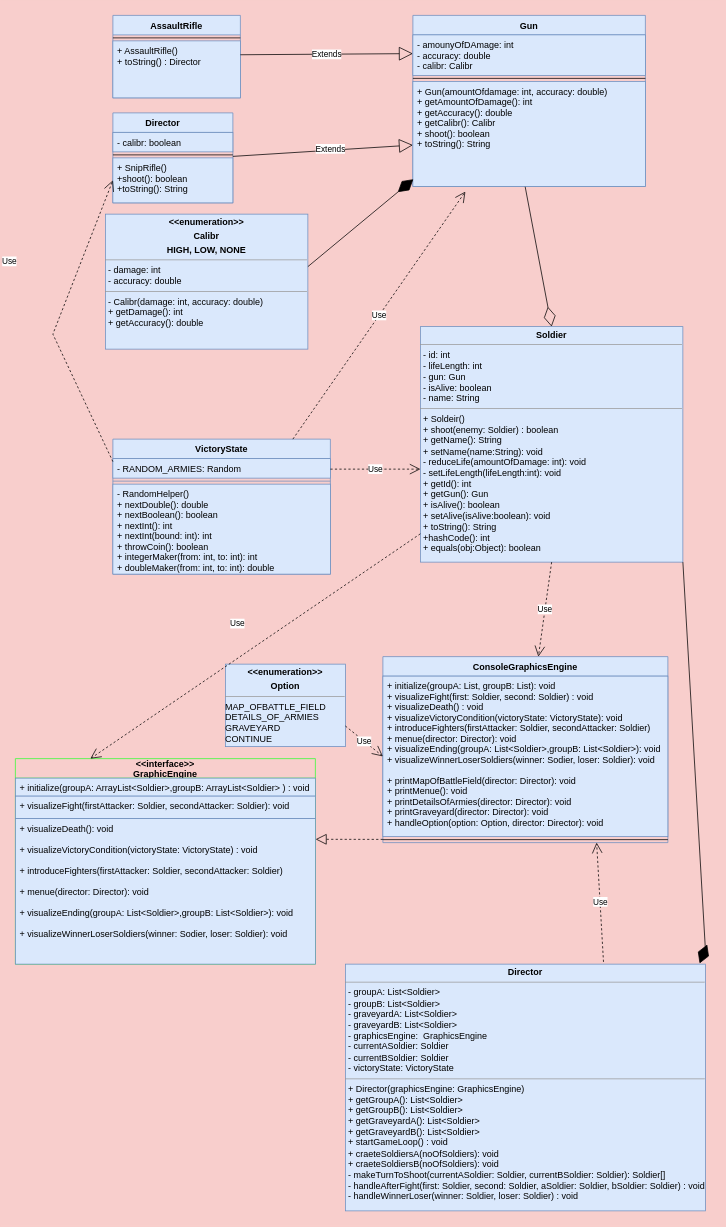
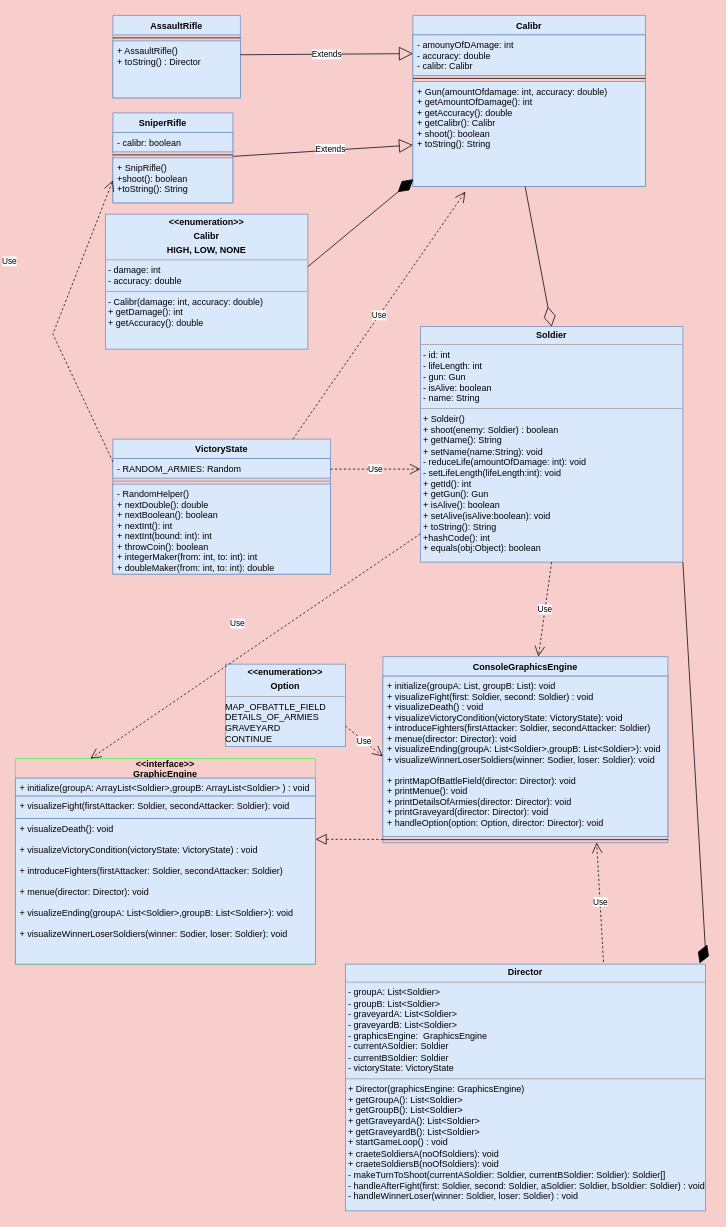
  <mxCell id="0" />
  <mxCell id="1" parent="0" />
  <mxCell id="2" value="AssaultRifle" style="swimlane;fontStyle=1;align=center;verticalAlign=top;childLayout=stackLayout;horizontal=1;startSize=26;horizontalStack=0;resizeParent=1;resizeParentMax=0;resizeLast=0;collapsible=1;marginBottom=0;fillColor=#dae8fc;strokeColor=#6c8ebf;" vertex="1" parent="1"><mxGeometry x="150" y="20" width="170" height="110" as="geometry" /></mxCell>
  <mxCell id="3" value="" style="line;strokeWidth=1;fillColor=none;align=left;verticalAlign=middle;spacingTop=-1;spacingLeft=3;spacingRight=3;rotatable=0;labelPosition=right;points=[];portConstraint=eastwest;" vertex="1" parent="2"><mxGeometry y="26" width="170" height="8" as="geometry" /></mxCell>
  <mxCell id="4" value="+ AssaultRifle()&#10;+ toString() : Director" style="text;strokeColor=#6c8ebf;fillColor=#dae8fc;align=left;verticalAlign=top;spacingLeft=4;spacingRight=4;overflow=hidden;rotatable=0;points=[[0,0.5],[1,0.5]];portConstraint=eastwest;" vertex="1" parent="2"><mxGeometry y="34" width="170" height="76" as="geometry" /></mxCell>
- <mxCell id="5" value="Director        " style="swimlane;fontStyle=1;align=center;verticalAlign=top;childLayout=stackLayout;horizontal=1;startSize=26;horizontalStack=0;resizeParent=1;resizeParentMax=0;resizeLast=0;collapsible=1;marginBottom=0;fillColor=#dae8fc;strokeColor=#6c8ebf;" vertex="1" parent="1"><mxGeometry x="150" y="150" width="160" height="120" as="geometry" /></mxCell>
+ <mxCell id="5" value="SniperRifle        " style="swimlane;fontStyle=1;align=center;verticalAlign=top;childLayout=stackLayout;horizontal=1;startSize=26;horizontalStack=0;resizeParent=1;resizeParentMax=0;resizeLast=0;collapsible=1;marginBottom=0;fillColor=#dae8fc;strokeColor=#6c8ebf;" vertex="1" parent="1"><mxGeometry x="150" y="150" width="160" height="120" as="geometry" /></mxCell>
  <mxCell id="6" value="- calibr: boolean" style="text;strokeColor=#6c8ebf;fillColor=#dae8fc;align=left;verticalAlign=top;spacingLeft=4;spacingRight=4;overflow=hidden;rotatable=0;points=[[0,0.5],[1,0.5]];portConstraint=eastwest;" vertex="1" parent="5"><mxGeometry y="26" width="160" height="26" as="geometry" /></mxCell>
  <mxCell id="7" value="" style="line;strokeWidth=1;fillColor=none;align=left;verticalAlign=middle;spacingTop=-1;spacingLeft=3;spacingRight=3;rotatable=0;labelPosition=right;points=[];portConstraint=eastwest;" vertex="1" parent="5"><mxGeometry y="52" width="160" height="8" as="geometry" /></mxCell>
  <mxCell id="8" value="+ SnipRifle()&#10;+shoot(): boolean&#10;+toString(): String" style="text;strokeColor=#6c8ebf;fillColor=#dae8fc;align=left;verticalAlign=top;spacingLeft=4;spacingRight=4;overflow=hidden;rotatable=0;points=[[0,0.5],[1,0.5]];portConstraint=eastwest;" vertex="1" parent="5"><mxGeometry y="60" width="160" height="60" as="geometry" /></mxCell>
- <mxCell id="9" value="Gun" style="swimlane;fontStyle=1;align=center;verticalAlign=top;childLayout=stackLayout;horizontal=1;startSize=26;horizontalStack=0;resizeParent=1;resizeParentMax=0;resizeLast=0;collapsible=1;marginBottom=0;fillColor=#dae8fc;strokeColor=#6c8ebf;" vertex="1" parent="1"><mxGeometry x="550" y="20" width="310" height="228" as="geometry"><mxRectangle x="360" y="-280" width="100" height="26" as="alternateBounds" /></mxGeometry></mxCell>
+ <mxCell id="9" value="Calibr" style="swimlane;fontStyle=1;align=center;verticalAlign=top;childLayout=stackLayout;horizontal=1;startSize=26;horizontalStack=0;resizeParent=1;resizeParentMax=0;resizeLast=0;collapsible=1;marginBottom=0;fillColor=#dae8fc;strokeColor=#6c8ebf;" vertex="1" parent="1"><mxGeometry x="550" y="20" width="310" height="228" as="geometry"><mxRectangle x="360" y="-280" width="100" height="26" as="alternateBounds" /></mxGeometry></mxCell>
  <mxCell id="10" value="- amounyOfDAmage: int&#10;- accuracy: double&#10;- calibr: Calibr" style="text;strokeColor=#6c8ebf;fillColor=#dae8fc;align=left;verticalAlign=top;spacingLeft=4;spacingRight=4;overflow=hidden;rotatable=0;points=[[0,0.5],[1,0.5]];portConstraint=eastwest;" vertex="1" parent="9"><mxGeometry y="26" width="310" height="54" as="geometry" /></mxCell>
  <mxCell id="11" value="" style="line;strokeWidth=1;fillColor=none;align=left;verticalAlign=middle;spacingTop=-1;spacingLeft=3;spacingRight=3;rotatable=0;labelPosition=right;points=[];portConstraint=eastwest;" vertex="1" parent="9"><mxGeometry y="80" width="310" height="8" as="geometry" /></mxCell>
  <mxCell id="12" value="+ Gun(amountOfdamage: int, accuracy: double)&#10;+ getAmountOfDamage(): int&#10;+ getAccuracy(): double&#10;+ getCalibr(): Calibr&#10;+ shoot(): boolean&#10;+ toString(): String" style="text;strokeColor=#6c8ebf;fillColor=#dae8fc;align=left;verticalAlign=top;spacingLeft=4;spacingRight=4;overflow=hidden;rotatable=0;points=[[0,0.5],[1,0.5]];portConstraint=eastwest;" vertex="1" parent="9"><mxGeometry y="88" width="310" height="140" as="geometry" /></mxCell>
  <mxCell id="13" value="Extends" style="endArrow=block;endSize=16;endFill=0;html=1;rounded=0;entryX=0;entryY=0.621;entryDx=0;entryDy=0;entryPerimeter=0;" edge="1" parent="1"><mxGeometry x="0.084" y="2" width="160" relative="1" as="geometry"><mxPoint x="310" y="208" as="sourcePoint" /><mxPoint x="550" y="192.94" as="targetPoint" /><mxPoint as="offset" /></mxGeometry></mxCell>
  <mxCell id="14" value="Extends" style="endArrow=block;endSize=16;endFill=0;html=1;rounded=0;entryX=0;entryY=0.5;entryDx=0;entryDy=0;" edge="1" parent="1"><mxGeometry width="160" relative="1" as="geometry"><mxPoint x="320" y="72.5" as="sourcePoint" /><mxPoint x="550" y="71" as="targetPoint" /></mxGeometry></mxCell>
  <mxCell id="15" value="&lt;p style=&quot;margin: 0px ; margin-top: 4px ; text-align: center&quot;&gt;&lt;b&gt;Soldier&lt;/b&gt;&lt;/p&gt;&lt;hr size=&quot;1&quot;&gt;&lt;p style=&quot;margin: 0px ; margin-left: 4px&quot;&gt;- id: int&lt;/p&gt;&lt;p style=&quot;margin: 0px ; margin-left: 4px&quot;&gt;- lifeLength: int&lt;/p&gt;&lt;p style=&quot;margin: 0px ; margin-left: 4px&quot;&gt;- gun: Gun&lt;/p&gt;&lt;p style=&quot;margin: 0px ; margin-left: 4px&quot;&gt;- isAlive: boolean&lt;/p&gt;&lt;p style=&quot;margin: 0px ; margin-left: 4px&quot;&gt;- name: String&lt;/p&gt;&lt;hr size=&quot;1&quot;&gt;&lt;p style=&quot;margin: 0px ; margin-left: 4px&quot;&gt;+ Soldeir()&lt;/p&gt;&lt;p style=&quot;margin: 0px ; margin-left: 4px&quot;&gt;+ shoot(enemy: Soldier) : boolean&lt;/p&gt;&lt;p style=&quot;margin: 0px ; margin-left: 4px&quot;&gt;+ getName(): String&lt;/p&gt;&lt;p style=&quot;margin: 0px ; margin-left: 4px&quot;&gt;+ setName(name:String): void&lt;/p&gt;&lt;p style=&quot;margin: 0px ; margin-left: 4px&quot;&gt;- reduceLife(amountOfDamage: int): void&lt;/p&gt;&lt;p style=&quot;margin: 0px ; margin-left: 4px&quot;&gt;- setLifeLength(lifeLength:int): void&lt;/p&gt;&lt;p style=&quot;margin: 0px ; margin-left: 4px&quot;&gt;+ getId(): int&lt;/p&gt;&lt;p style=&quot;margin: 0px ; margin-left: 4px&quot;&gt;+ getGun(): Gun&lt;/p&gt;&lt;p style=&quot;margin: 0px ; margin-left: 4px&quot;&gt;+ isAlive(): boolean&lt;/p&gt;&lt;p style=&quot;margin: 0px ; margin-left: 4px&quot;&gt;+ setAlive(isAlive:boolean): void&lt;/p&gt;&lt;p style=&quot;margin: 0px ; margin-left: 4px&quot;&gt;+ toString(): String&lt;/p&gt;&lt;p style=&quot;margin: 0px ; margin-left: 4px&quot;&gt;+hashCode(): int&lt;/p&gt;&lt;p style=&quot;margin: 0px ; margin-left: 4px&quot;&gt;+ equals(obj:Object): boolean&lt;/p&gt;" style="verticalAlign=top;align=left;overflow=fill;fontSize=12;fontFamily=Helvetica;html=1;fillColor=#dae8fc;strokeColor=#6c8ebf;" vertex="1" parent="1"><mxGeometry x="560" y="435" width="350" height="314" as="geometry" /></mxCell>
  <mxCell id="16" value="VictoryState" style="swimlane;fontStyle=1;align=center;verticalAlign=top;childLayout=stackLayout;horizontal=1;startSize=26;horizontalStack=0;resizeParent=1;resizeParentMax=0;resizeLast=0;collapsible=1;marginBottom=0;fillColor=#dae8fc;strokeColor=#6c8ebf;" vertex="1" parent="1"><mxGeometry x="150" y="585" width="290" height="180" as="geometry" /></mxCell>
  <mxCell id="17" value="- RANDOM_ARMIES: Random" style="text;strokeColor=#6c8ebf;fillColor=#dae8fc;align=left;verticalAlign=top;spacingLeft=4;spacingRight=4;overflow=hidden;rotatable=0;points=[[0,0.5],[1,0.5]];portConstraint=eastwest;" vertex="1" parent="16"><mxGeometry y="26" width="290" height="26" as="geometry" /></mxCell>
  <mxCell id="18" value="" style="line;strokeWidth=1;fillColor=#dae8fc;align=left;verticalAlign=middle;spacingTop=-1;spacingLeft=3;spacingRight=3;rotatable=0;labelPosition=right;points=[];portConstraint=eastwest;strokeColor=#6c8ebf;" vertex="1" parent="16"><mxGeometry y="52" width="290" height="8" as="geometry" /></mxCell>
  <mxCell id="19" value="- RandomHelper()&#10;+ nextDouble(): double&#10;+ nextBoolean(): boolean&#10;+ nextInt(): int&#10;+ nextInt(bound: int): int&#10;+ throwCoin(): boolean&#10;+ integerMaker(from: int, to: int): int&#10;+ doubleMaker(from: int, to: int): double&#10;" style="text;strokeColor=#6c8ebf;fillColor=#dae8fc;align=left;verticalAlign=top;spacingLeft=4;spacingRight=4;overflow=hidden;rotatable=0;points=[[0,0.5],[1,0.5]];portConstraint=eastwest;" vertex="1" parent="16"><mxGeometry y="60" width="290" height="120" as="geometry" /></mxCell>
  <mxCell id="20" value="&lt;p style=&quot;margin: 0px ; margin-top: 4px ; text-align: center&quot;&gt;&lt;b&gt;&amp;lt;&amp;lt;enumeration&amp;gt;&amp;gt;&lt;/b&gt;&lt;/p&gt;&lt;p style=&quot;margin: 0px ; margin-top: 4px ; text-align: center&quot;&gt;&lt;b&gt;Calibr&lt;/b&gt;&lt;/p&gt;&lt;p style=&quot;margin: 0px ; margin-top: 4px ; text-align: center&quot;&gt;&lt;b&gt;HIGH, LOW, NONE&lt;/b&gt;&lt;br&gt;&lt;/p&gt;&lt;hr size=&quot;1&quot;&gt;&lt;p style=&quot;margin: 0px ; margin-left: 4px&quot;&gt;- damage: int&lt;/p&gt;&lt;p style=&quot;margin: 0px ; margin-left: 4px&quot;&gt;- accuracy: double&lt;br&gt;&lt;/p&gt;&lt;hr size=&quot;1&quot;&gt;&lt;p style=&quot;margin: 0px ; margin-left: 4px&quot;&gt;- Calibr(damage: int, accuracy: double)&lt;/p&gt;&lt;p style=&quot;margin: 0px ; margin-left: 4px&quot;&gt;+ getDamage(): int&lt;/p&gt;&lt;p style=&quot;margin: 0px ; margin-left: 4px&quot;&gt;+ getAccuracy(): double&lt;/p&gt;" style="verticalAlign=top;align=left;overflow=fill;fontSize=12;fontFamily=Helvetica;html=1;fillColor=#dae8fc;strokeColor=#6c8ebf;" vertex="1" parent="1"><mxGeometry x="140" y="285" width="270" height="180" as="geometry" /></mxCell>
  <mxCell id="21" value="&lt;p style=&quot;margin: 0px ; margin-top: 4px ; text-align: center&quot;&gt;&lt;b&gt;&amp;lt;&amp;lt;enumeration&amp;gt;&amp;gt;&lt;/b&gt;&lt;/p&gt;&lt;p style=&quot;margin: 0px ; margin-top: 4px ; text-align: center&quot;&gt;&lt;b&gt;Option&lt;/b&gt;&lt;/p&gt;&lt;hr size=&quot;1&quot;&gt;&lt;p style=&quot;margin: 0px ; margin-left: 4px&quot;&gt;&lt;/p&gt;MAP_OFBATTLE_FIELD&lt;br&gt;DETAILS_OF_ARMIES&lt;br&gt;GRAVEYARD&lt;br&gt;CONTINUE" style="verticalAlign=top;align=left;overflow=fill;fontSize=12;fontFamily=Helvetica;html=1;fillColor=#dae8fc;strokeColor=#6c8ebf;" vertex="1" parent="1"><mxGeometry x="300" y="885" width="160" height="110" as="geometry" /></mxCell>
  <mxCell id="22" value="&lt;&lt;interface&gt;&gt;&#10;GraphicEngine" style="swimlane;fontStyle=1;childLayout=stackLayout;horizontal=1;startSize=26;fillColor=none;horizontalStack=0;resizeParent=1;resizeParentMax=0;resizeLast=0;collapsible=1;marginBottom=0;strokeColor=#33FF33;" vertex="1" parent="1"><mxGeometry x="20" y="1011" width="400" height="274" as="geometry" /></mxCell>
  <mxCell id="23" value="+ initialize(groupA: ArrayList&lt;Soldier&gt;,groupB: ArrayList&lt;Soldier&gt; ) : void" style="text;strokeColor=#6c8ebf;fillColor=#dae8fc;align=left;verticalAlign=top;spacingLeft=4;spacingRight=4;overflow=hidden;rotatable=0;points=[[0,0.5],[1,0.5]];portConstraint=eastwest;" vertex="1" parent="22"><mxGeometry y="26" width="400" height="24" as="geometry" /></mxCell>
  <mxCell id="24" value="+ visualizeFight(firstAttacker: Soldier, secondAttacker: Soldier): void" style="text;strokeColor=#6c8ebf;fillColor=#dae8fc;align=left;verticalAlign=top;spacingLeft=4;spacingRight=4;overflow=hidden;rotatable=0;points=[[0,0.5],[1,0.5]];portConstraint=eastwest;" vertex="1" parent="22"><mxGeometry y="50" width="400" height="30" as="geometry" /></mxCell>
  <mxCell id="25" value="+ visualizeDeath(): void&#10;&#10;+ visualizeVictoryCondition(victoryState: VictoryState) : void&#10;&#10;+ introduceFighters(firstAttacker: Soldier, secondAttacker: Soldier)&#10;&#10;+ menue(director: Director): void&#10;&#10;+ visualizeEnding(groupA: List&lt;Soldier&gt;,groupB: List&lt;Soldier&gt;): void&#10;&#10;+ visualizeWinnerLoserSoldiers(winner: Sodier, loser: Soldier): void" style="text;strokeColor=#6c8ebf;fillColor=#dae8fc;align=left;verticalAlign=top;spacingLeft=4;spacingRight=4;overflow=hidden;rotatable=0;points=[[0,0.5],[1,0.5]];portConstraint=eastwest;" vertex="1" parent="22"><mxGeometry y="80" width="400" height="194" as="geometry" /></mxCell>
  <mxCell id="26" value="&lt;p style=&quot;margin: 0px ; margin-top: 4px ; text-align: center&quot;&gt;&lt;b&gt;Director&lt;/b&gt;&lt;/p&gt;&lt;hr size=&quot;1&quot;&gt;&lt;p style=&quot;margin: 0px ; margin-left: 4px&quot;&gt;- groupA: List&amp;lt;Soldier&amp;gt;&lt;/p&gt;&lt;p style=&quot;margin: 0px ; margin-left: 4px&quot;&gt;- groupB: List&amp;lt;Soldier&amp;gt;&lt;/p&gt;&lt;p style=&quot;margin: 0px ; margin-left: 4px&quot;&gt;- graveyardA: List&amp;lt;Soldier&amp;gt;&lt;/p&gt;&lt;p style=&quot;margin: 0px ; margin-left: 4px&quot;&gt;- graveyardB: List&amp;lt;Soldier&amp;gt;&lt;/p&gt;&lt;p style=&quot;margin: 0px ; margin-left: 4px&quot;&gt;- graphicsEngine:&amp;nbsp; GraphicsEngine&lt;/p&gt;&lt;p style=&quot;margin: 0px ; margin-left: 4px&quot;&gt;- currentASoldier: Soldier&lt;/p&gt;&lt;p style=&quot;margin: 0px ; margin-left: 4px&quot;&gt;- currentBSoldier: Soldier&lt;br&gt;&lt;/p&gt;&lt;p style=&quot;margin: 0px ; margin-left: 4px&quot;&gt;- victoryState: VictoryState&lt;/p&gt;&lt;hr size=&quot;1&quot;&gt;&lt;p style=&quot;margin: 0px ; margin-left: 4px&quot;&gt;+ Director(graphicsEngine: GraphicsEngine)&lt;/p&gt;&lt;p style=&quot;margin: 0px ; margin-left: 4px&quot;&gt;+ getGroupA(): List&amp;lt;Soldier&amp;gt;&lt;/p&gt;&lt;p style=&quot;margin: 0px ; margin-left: 4px&quot;&gt;+ getGroupB(): List&amp;lt;Soldier&amp;gt;&lt;br&gt;&lt;/p&gt;&lt;p style=&quot;margin: 0px ; margin-left: 4px&quot;&gt;+ getGraveyardA(): List&amp;lt;Soldier&amp;gt;&lt;/p&gt;&lt;p style=&quot;margin: 0px ; margin-left: 4px&quot;&gt;+ getGraveyardB(): List&amp;lt;Soldier&amp;gt;&lt;br&gt;&lt;/p&gt;&lt;p style=&quot;margin: 0px ; margin-left: 4px&quot;&gt;+ startGameLoop() : void&lt;/p&gt;&lt;p style=&quot;margin: 0px ; margin-left: 4px&quot;&gt;+ craeteSoldiersA(noOfSoldiers): void&lt;/p&gt;&lt;p style=&quot;margin: 0px ; margin-left: 4px&quot;&gt;+ craeteSoldiersB(noOfSoldiers): void&lt;br&gt;&lt;/p&gt;&lt;p style=&quot;margin: 0px ; margin-left: 4px&quot;&gt;- makeTurnToShoot(currentASoldier: Soldier, currentBSoldier: Soldier): Soldier[]&lt;/p&gt;&lt;p style=&quot;margin: 0px ; margin-left: 4px&quot;&gt;- handleAfterFight(first: Soldier, second: Soldier, aSoldier: Soldier, bSoldier: Soldier) : void&amp;nbsp;&lt;/p&gt;&lt;p style=&quot;margin: 0px ; margin-left: 4px&quot;&gt;- handleWinnerLoser(winner: Soldier, loser: Soldier) : void&lt;/p&gt;&lt;p style=&quot;margin: 0px ; margin-left: 4px&quot;&gt;&lt;br&gt;&lt;/p&gt;" style="verticalAlign=top;align=left;overflow=fill;fontSize=12;fontFamily=Helvetica;html=1;strokeColor=#6c8ebf;fillColor=#dae8fc;" vertex="1" parent="1"><mxGeometry x="460" y="1285" width="480" height="329" as="geometry" /></mxCell>
  <mxCell id="27" value="ConsoleGraphicsEngine" style="swimlane;fontStyle=1;align=center;verticalAlign=top;childLayout=stackLayout;horizontal=1;startSize=26;horizontalStack=0;resizeParent=1;resizeParentMax=0;resizeLast=0;collapsible=1;marginBottom=0;strokeColor=#6c8ebf;fillColor=#dae8fc;" vertex="1" parent="1"><mxGeometry x="510" y="875" width="380" height="248" as="geometry" /></mxCell>
  <mxCell id="28" value="+ initialize(groupA: List, groupB: List): void&#10;+ visualizeFight(first: Soldier, second: Soldier) : void&#10;+ visualizeDeath() : void&#10;+ visualizeVictoryCondition(victoryState: VictoryState): void&#10;+ introduceFighters(firstAttacker: Soldier, secondAttacker: Soldier)&#10;+ menue(director: Director): void&#10;+ visualizeEnding(groupA: List&lt;Soldier&gt;,groupB: List&lt;Soldier&gt;): void&#10;+ visualizeWinnerLoserSoldiers(winner: Sodier, loser: Soldier): void&#10;&#10;+ printMapOfBattleField(director: Director): void&#10;+ printMenue(): void&#10;+ printDetailsOfArmies(director: Director): void&#10;+ printGraveyard(director: Director): void&#10;+ handleOption(option: Option, director: Director): void" style="text;strokeColor=#6c8ebf;fillColor=#dae8fc;align=left;verticalAlign=top;spacingLeft=4;spacingRight=4;overflow=hidden;rotatable=0;points=[[0,0.5],[1,0.5]];portConstraint=eastwest;" vertex="1" parent="27"><mxGeometry y="26" width="380" height="214" as="geometry" /></mxCell>
  <mxCell id="29" value="" style="line;strokeWidth=1;fillColor=none;align=left;verticalAlign=middle;spacingTop=-1;spacingLeft=3;spacingRight=3;rotatable=0;labelPosition=right;points=[];portConstraint=eastwest;" vertex="1" parent="27"><mxGeometry y="240" width="380" height="8" as="geometry" /></mxCell>
  <mxCell id="30" value="" style="endArrow=diamondThin;endFill=1;endSize=24;html=1;rounded=0;entryX=0.002;entryY=0.932;entryDx=0;entryDy=0;entryPerimeter=0;" edge="1" parent="1" target="12"><mxGeometry width="160" relative="1" as="geometry"><mxPoint x="410" y="355" as="sourcePoint" /><mxPoint x="570" y="355" as="targetPoint" /></mxGeometry></mxCell>
  <mxCell id="31" value="" style="endArrow=diamondThin;endFill=0;endSize=24;html=1;rounded=0;entryX=0.5;entryY=0;entryDx=0;entryDy=0;exitX=0.483;exitY=1.004;exitDx=0;exitDy=0;exitPerimeter=0;" edge="1" parent="1" source="12" target="15"><mxGeometry width="160" relative="1" as="geometry"><mxPoint x="700" y="255" as="sourcePoint" /><mxPoint x="730" y="285" as="targetPoint" /></mxGeometry></mxCell>
  <mxCell id="32" value="" style="endArrow=block;dashed=1;endFill=0;endSize=12;html=1;rounded=0;entryX=1.001;entryY=0.142;entryDx=0;entryDy=0;entryPerimeter=0;" edge="1" parent="1" source="29" target="25"><mxGeometry width="160" relative="1" as="geometry"><mxPoint x="550" y="1554.508" as="sourcePoint" /><mxPoint x="530" y="1486" as="targetPoint" /></mxGeometry></mxCell>
  <mxCell id="33" value="Use" style="endArrow=open;endSize=12;dashed=1;html=1;rounded=0;" edge="1" parent="1"><mxGeometry width="160" relative="1" as="geometry"><mxPoint x="440" y="625" as="sourcePoint" /><mxPoint x="560" y="625" as="targetPoint" /></mxGeometry></mxCell>
  <mxCell id="34" value="Use" style="endArrow=open;endSize=12;dashed=1;html=1;rounded=0;" edge="1" parent="1"><mxGeometry width="160" relative="1" as="geometry"><mxPoint x="390" y="585" as="sourcePoint" /><mxPoint x="620" y="255" as="targetPoint" /></mxGeometry></mxCell>
  <mxCell id="35" value="Use" style="endArrow=open;endSize=12;dashed=1;html=1;rounded=0;entryX=0;entryY=0.5;entryDx=0;entryDy=0;" edge="1" parent="1" target="8"><mxGeometry x="0.258" y="89" width="160" relative="1" as="geometry"><mxPoint x="150" y="615" as="sourcePoint" /><mxPoint x="55" y="275" as="targetPoint" /><Array as="points"><mxPoint x="70" y="445" /></Array><mxPoint as="offset" /></mxGeometry></mxCell>
  <mxCell id="36" value="Use" style="endArrow=open;endSize=12;dashed=1;html=1;rounded=0;exitX=0.5;exitY=1;exitDx=0;exitDy=0;" edge="1" parent="1" source="15" target="27"><mxGeometry width="160" relative="1" as="geometry"><mxPoint x="670" y="795" as="sourcePoint" /><mxPoint x="790" y="795" as="targetPoint" /></mxGeometry></mxCell>
  <mxCell id="37" value="Use" style="endArrow=open;endSize=12;dashed=1;html=1;rounded=0;entryX=0.75;entryY=1;entryDx=0;entryDy=0;exitX=0.717;exitY=-0.009;exitDx=0;exitDy=0;exitPerimeter=0;" edge="1" parent="1" source="26" target="27"><mxGeometry width="160" relative="1" as="geometry"><mxPoint x="810" y="1455.909" as="sourcePoint" /><mxPoint x="830" y="1286" as="targetPoint" /></mxGeometry></mxCell>
  <mxCell id="38" value="Use" style="endArrow=open;endSize=12;dashed=1;html=1;rounded=0;entryX=0;entryY=0.5;entryDx=0;entryDy=0;exitX=1;exitY=0.75;exitDx=0;exitDy=0;" edge="1" parent="1" source="21" target="28"><mxGeometry width="160" relative="1" as="geometry"><mxPoint x="330" y="1255" as="sourcePoint" /><mxPoint x="480" y="985" as="targetPoint" /></mxGeometry></mxCell>
  <mxCell id="39" value="" style="endArrow=diamondThin;endFill=1;endSize=24;html=1;rounded=0;exitX=1;exitY=1;exitDx=0;exitDy=0;entryX=0.984;entryY=-0.003;entryDx=0;entryDy=0;entryPerimeter=0;" edge="1" parent="1" source="15" target="26"><mxGeometry width="160" relative="1" as="geometry"><mxPoint x="770" y="765" as="sourcePoint" /><mxPoint x="930" y="925" as="targetPoint" /><Array as="points"><mxPoint x="940" y="1265" /></Array></mxGeometry></mxCell>
  <mxCell id="40" value="Use" style="endArrow=open;endSize=12;dashed=1;html=1;rounded=0;" edge="1" parent="1" source="15"><mxGeometry x="0.01" y="-38" width="160" relative="1" as="geometry"><mxPoint x="560" y="791" as="sourcePoint" /><mxPoint y="1011" as="targetPoint" x="120" /><mxPoint as="offset" /></mxGeometry></mxCell>
